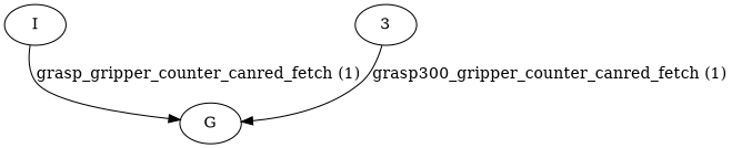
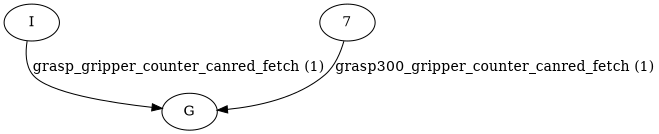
  digraph {
    n1 [label=I]
    n2 [label=G]
-   3
+   3 [label=7]
    n1 -> n2 [label="grasp_gripper_counter_canred_fetch (1)"]
    3 -> n2 [label="grasp300_gripper_counter_canred_fetch (1)"]
  }
